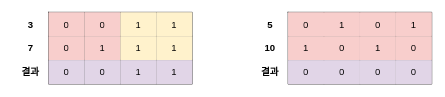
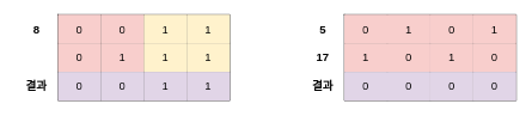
  <mxCell id="0" />
  <mxCell id="1" parent="0" />
  <mxCell id="2" value="" style="shape=table;startSize=0;container=1;collapsible=0;childLayout=tableLayout;fontSize=16;" vertex="1" parent="1"><mxGeometry x="80" y="20" width="240" height="120" as="geometry" /></mxCell>
  <mxCell id="3" value="" style="shape=tableRow;horizontal=0;startSize=0;swimlaneHead=0;swimlaneBody=0;strokeColor=inherit;top=0;left=0;bottom=0;right=0;collapsible=0;dropTarget=0;fillColor=none;points=[[0,0.5],[1,0.5]];portConstraint=eastwest;fontSize=16;" vertex="1" parent="2"><mxGeometry width="240" height="40" as="geometry" /></mxCell>
  <mxCell id="4" value="0" style="shape=partialRectangle;html=1;whiteSpace=wrap;connectable=0;strokeColor=#b85450;overflow=hidden;fillColor=#f8cecc;top=0;left=0;bottom=0;right=0;pointerEvents=1;fontSize=16;" vertex="1" parent="3"><mxGeometry width="60" height="40" as="geometry"><mxRectangle width="60" height="40" as="alternateBounds" /></mxGeometry></mxCell>
  <mxCell id="5" value="0" style="shape=partialRectangle;html=1;whiteSpace=wrap;connectable=0;strokeColor=#b85450;overflow=hidden;fillColor=#f8cecc;top=0;left=0;bottom=0;right=0;pointerEvents=1;fontSize=16;" vertex="1" parent="3"><mxGeometry x="60" width="60" height="40" as="geometry"><mxRectangle width="60" height="40" as="alternateBounds" /></mxGeometry></mxCell>
  <mxCell id="6" value="1" style="shape=partialRectangle;html=1;whiteSpace=wrap;connectable=0;strokeColor=#d6b656;overflow=hidden;fillColor=#fff2cc;top=0;left=0;bottom=0;right=0;pointerEvents=1;fontSize=16;" vertex="1" parent="3"><mxGeometry x="120" width="60" height="40" as="geometry"><mxRectangle width="60" height="40" as="alternateBounds" /></mxGeometry></mxCell>
  <mxCell id="7" value="1" style="shape=partialRectangle;html=1;whiteSpace=wrap;connectable=0;strokeColor=#d6b656;overflow=hidden;fillColor=#fff2cc;top=0;left=0;bottom=0;right=0;pointerEvents=1;fontSize=16;" vertex="1" parent="3"><mxGeometry x="180" width="60" height="40" as="geometry"><mxRectangle width="60" height="40" as="alternateBounds" /></mxGeometry></mxCell>
  <mxCell id="8" value="" style="shape=tableRow;horizontal=0;startSize=0;swimlaneHead=0;swimlaneBody=0;strokeColor=inherit;top=0;left=0;bottom=0;right=0;collapsible=0;dropTarget=0;fillColor=none;points=[[0,0.5],[1,0.5]];portConstraint=eastwest;fontSize=16;" vertex="1" parent="2"><mxGeometry y="40" width="240" height="40" as="geometry" /></mxCell>
  <mxCell id="9" value="0" style="shape=partialRectangle;html=1;whiteSpace=wrap;connectable=0;strokeColor=#b85450;overflow=hidden;fillColor=#f8cecc;top=0;left=0;bottom=0;right=0;pointerEvents=1;fontSize=16;" vertex="1" parent="8"><mxGeometry width="60" height="40" as="geometry"><mxRectangle width="60" height="40" as="alternateBounds" /></mxGeometry></mxCell>
  <mxCell id="10" value="1" style="shape=partialRectangle;html=1;whiteSpace=wrap;connectable=0;strokeColor=#b85450;overflow=hidden;fillColor=#f8cecc;top=0;left=0;bottom=0;right=0;pointerEvents=1;fontSize=16;" vertex="1" parent="8"><mxGeometry x="60" width="60" height="40" as="geometry"><mxRectangle width="60" height="40" as="alternateBounds" /></mxGeometry></mxCell>
  <mxCell id="11" value="1" style="shape=partialRectangle;html=1;whiteSpace=wrap;connectable=0;strokeColor=#d6b656;overflow=hidden;fillColor=#fff2cc;top=0;left=0;bottom=0;right=0;pointerEvents=1;fontSize=16;" vertex="1" parent="8"><mxGeometry x="120" width="60" height="40" as="geometry"><mxRectangle width="60" height="40" as="alternateBounds" /></mxGeometry></mxCell>
  <mxCell id="12" value="1" style="shape=partialRectangle;html=1;whiteSpace=wrap;connectable=0;strokeColor=#d6b656;overflow=hidden;fillColor=#fff2cc;top=0;left=0;bottom=0;right=0;pointerEvents=1;fontSize=16;" vertex="1" parent="8"><mxGeometry x="180" width="60" height="40" as="geometry"><mxRectangle width="60" height="40" as="alternateBounds" /></mxGeometry></mxCell>
  <mxCell id="13" style="shape=tableRow;horizontal=0;startSize=0;swimlaneHead=0;swimlaneBody=0;strokeColor=inherit;top=0;left=0;bottom=0;right=0;collapsible=0;dropTarget=0;fillColor=none;points=[[0,0.5],[1,0.5]];portConstraint=eastwest;fontSize=16;" vertex="1" parent="2"><mxGeometry y="80" width="240" height="40" as="geometry" /></mxCell>
  <mxCell id="14" value="0" style="shape=partialRectangle;html=1;whiteSpace=wrap;connectable=0;strokeColor=#9673a6;overflow=hidden;fillColor=#e1d5e7;top=0;left=0;bottom=0;right=0;pointerEvents=1;fontSize=16;" vertex="1" parent="13"><mxGeometry width="60" height="40" as="geometry"><mxRectangle width="60" height="40" as="alternateBounds" /></mxGeometry></mxCell>
  <mxCell id="15" value="0" style="shape=partialRectangle;html=1;whiteSpace=wrap;connectable=0;strokeColor=#9673a6;overflow=hidden;fillColor=#e1d5e7;top=0;left=0;bottom=0;right=0;pointerEvents=1;fontSize=16;" vertex="1" parent="13"><mxGeometry x="60" width="60" height="40" as="geometry"><mxRectangle width="60" height="40" as="alternateBounds" /></mxGeometry></mxCell>
  <mxCell id="16" value="1" style="shape=partialRectangle;html=1;whiteSpace=wrap;connectable=0;strokeColor=#9673a6;overflow=hidden;fillColor=#e1d5e7;top=0;left=0;bottom=0;right=0;pointerEvents=1;fontSize=16;" vertex="1" parent="13"><mxGeometry x="120" width="60" height="40" as="geometry"><mxRectangle width="60" height="40" as="alternateBounds" /></mxGeometry></mxCell>
  <mxCell id="17" value="1" style="shape=partialRectangle;html=1;whiteSpace=wrap;connectable=0;strokeColor=#9673a6;overflow=hidden;fillColor=#e1d5e7;top=0;left=0;bottom=0;right=0;pointerEvents=1;fontSize=16;" vertex="1" parent="13"><mxGeometry x="180" width="60" height="40" as="geometry"><mxRectangle width="60" height="40" as="alternateBounds" /></mxGeometry></mxCell>
- <mxCell id="18" value="&lt;font style=&quot;font-size: 16px;&quot;&gt;&lt;b&gt;3&lt;/b&gt;&lt;/font&gt;" style="text;html=1;strokeColor=none;fillColor=none;align=center;verticalAlign=middle;whiteSpace=wrap;rounded=0;" vertex="1" parent="1"><mxGeometry x="20" y="20" width="60" height="40" as="geometry" /></mxCell>
- <mxCell id="19" value="&lt;font style=&quot;font-size: 16px;&quot;&gt;&lt;b&gt;7&lt;/b&gt;&lt;/font&gt;" style="text;html=1;strokeColor=none;fillColor=none;align=center;verticalAlign=middle;whiteSpace=wrap;rounded=0;" vertex="1" parent="1"><mxGeometry x="20" y="60" width="60" height="40" as="geometry" /></mxCell>
+ <mxCell id="18" value="&lt;font style=&quot;font-size: 16px;&quot;&gt;&lt;b&gt;8&lt;/b&gt;&lt;/font&gt;" style="text;html=1;strokeColor=none;fillColor=none;align=center;verticalAlign=middle;whiteSpace=wrap;rounded=0;" vertex="1" parent="1"><mxGeometry x="20" y="20" width="60" height="40" as="geometry" /></mxCell>
  <mxCell id="20" value="&lt;font style=&quot;font-size: 16px;&quot;&gt;&lt;b&gt;결과&lt;/b&gt;&lt;/font&gt;" style="text;html=1;strokeColor=none;fillColor=none;align=center;verticalAlign=middle;whiteSpace=wrap;rounded=0;" vertex="1" parent="1"><mxGeometry x="20" y="100" width="60" height="40" as="geometry" /></mxCell>
  <mxCell id="21" value="" style="shape=table;startSize=0;container=1;collapsible=0;childLayout=tableLayout;fontSize=16;" vertex="1" parent="1"><mxGeometry x="480" y="20" width="240" height="120" as="geometry" /></mxCell>
  <mxCell id="22" value="" style="shape=tableRow;horizontal=0;startSize=0;swimlaneHead=0;swimlaneBody=0;strokeColor=inherit;top=0;left=0;bottom=0;right=0;collapsible=0;dropTarget=0;fillColor=none;points=[[0,0.5],[1,0.5]];portConstraint=eastwest;fontSize=16;" vertex="1" parent="21"><mxGeometry width="240" height="40" as="geometry" /></mxCell>
  <mxCell id="23" value="0" style="shape=partialRectangle;html=1;whiteSpace=wrap;connectable=0;strokeColor=#b85450;overflow=hidden;fillColor=#f8cecc;top=0;left=0;bottom=0;right=0;pointerEvents=1;fontSize=16;" vertex="1" parent="22"><mxGeometry width="60" height="40" as="geometry"><mxRectangle width="60" height="40" as="alternateBounds" /></mxGeometry></mxCell>
  <mxCell id="24" value="1&lt;br&gt;" style="shape=partialRectangle;html=1;whiteSpace=wrap;connectable=0;strokeColor=#b85450;overflow=hidden;fillColor=#f8cecc;top=0;left=0;bottom=0;right=0;pointerEvents=1;fontSize=16;" vertex="1" parent="22"><mxGeometry x="60" width="60" height="40" as="geometry"><mxRectangle width="60" height="40" as="alternateBounds" /></mxGeometry></mxCell>
  <mxCell id="25" value="0" style="shape=partialRectangle;html=1;whiteSpace=wrap;connectable=0;overflow=hidden;top=0;left=0;bottom=0;right=0;pointerEvents=1;fontSize=16;fillColor=#f8cecc;strokeColor=#b85450;" vertex="1" parent="22"><mxGeometry x="120" width="60" height="40" as="geometry"><mxRectangle width="60" height="40" as="alternateBounds" /></mxGeometry></mxCell>
  <mxCell id="26" value="1" style="shape=partialRectangle;html=1;whiteSpace=wrap;connectable=0;overflow=hidden;top=0;left=0;bottom=0;right=0;pointerEvents=1;fontSize=16;fillColor=#f8cecc;strokeColor=#b85450;" vertex="1" parent="22"><mxGeometry x="180" width="60" height="40" as="geometry"><mxRectangle width="60" height="40" as="alternateBounds" /></mxGeometry></mxCell>
  <mxCell id="27" value="" style="shape=tableRow;horizontal=0;startSize=0;swimlaneHead=0;swimlaneBody=0;strokeColor=inherit;top=0;left=0;bottom=0;right=0;collapsible=0;dropTarget=0;fillColor=none;points=[[0,0.5],[1,0.5]];portConstraint=eastwest;fontSize=16;" vertex="1" parent="21"><mxGeometry y="40" width="240" height="40" as="geometry" /></mxCell>
  <mxCell id="28" value="1" style="shape=partialRectangle;html=1;whiteSpace=wrap;connectable=0;strokeColor=#b85450;overflow=hidden;fillColor=#f8cecc;top=0;left=0;bottom=0;right=0;pointerEvents=1;fontSize=16;" vertex="1" parent="27"><mxGeometry width="60" height="40" as="geometry"><mxRectangle width="60" height="40" as="alternateBounds" /></mxGeometry></mxCell>
  <mxCell id="29" value="0" style="shape=partialRectangle;html=1;whiteSpace=wrap;connectable=0;strokeColor=#b85450;overflow=hidden;fillColor=#f8cecc;top=0;left=0;bottom=0;right=0;pointerEvents=1;fontSize=16;" vertex="1" parent="27"><mxGeometry x="60" width="60" height="40" as="geometry"><mxRectangle width="60" height="40" as="alternateBounds" /></mxGeometry></mxCell>
  <mxCell id="30" value="1" style="shape=partialRectangle;html=1;whiteSpace=wrap;connectable=0;overflow=hidden;top=0;left=0;bottom=0;right=0;pointerEvents=1;fontSize=16;fillColor=#f8cecc;strokeColor=#b85450;" vertex="1" parent="27"><mxGeometry x="120" width="60" height="40" as="geometry"><mxRectangle width="60" height="40" as="alternateBounds" /></mxGeometry></mxCell>
  <mxCell id="31" value="0" style="shape=partialRectangle;html=1;whiteSpace=wrap;connectable=0;overflow=hidden;top=0;left=0;bottom=0;right=0;pointerEvents=1;fontSize=16;fillColor=#f8cecc;strokeColor=#b85450;" vertex="1" parent="27"><mxGeometry x="180" width="60" height="40" as="geometry"><mxRectangle width="60" height="40" as="alternateBounds" /></mxGeometry></mxCell>
  <mxCell id="32" style="shape=tableRow;horizontal=0;startSize=0;swimlaneHead=0;swimlaneBody=0;strokeColor=inherit;top=0;left=0;bottom=0;right=0;collapsible=0;dropTarget=0;fillColor=none;points=[[0,0.5],[1,0.5]];portConstraint=eastwest;fontSize=16;" vertex="1" parent="21"><mxGeometry y="80" width="240" height="40" as="geometry" /></mxCell>
  <mxCell id="33" value="0" style="shape=partialRectangle;html=1;whiteSpace=wrap;connectable=0;overflow=hidden;top=0;left=0;bottom=0;right=0;pointerEvents=1;fontSize=16;fillColor=#e1d5e7;strokeColor=#9673a6;" vertex="1" parent="32"><mxGeometry width="60" height="40" as="geometry"><mxRectangle width="60" height="40" as="alternateBounds" /></mxGeometry></mxCell>
  <mxCell id="34" value="0" style="shape=partialRectangle;html=1;whiteSpace=wrap;connectable=0;overflow=hidden;top=0;left=0;bottom=0;right=0;pointerEvents=1;fontSize=16;fillColor=#e1d5e7;strokeColor=#9673a6;" vertex="1" parent="32"><mxGeometry x="60" width="60" height="40" as="geometry"><mxRectangle width="60" height="40" as="alternateBounds" /></mxGeometry></mxCell>
  <mxCell id="35" value="0" style="shape=partialRectangle;html=1;whiteSpace=wrap;connectable=0;overflow=hidden;top=0;left=0;bottom=0;right=0;pointerEvents=1;fontSize=16;fillColor=#e1d5e7;strokeColor=#9673a6;" vertex="1" parent="32"><mxGeometry x="120" width="60" height="40" as="geometry"><mxRectangle width="60" height="40" as="alternateBounds" /></mxGeometry></mxCell>
  <mxCell id="36" value="0" style="shape=partialRectangle;html=1;whiteSpace=wrap;connectable=0;overflow=hidden;top=0;left=0;bottom=0;right=0;pointerEvents=1;fontSize=16;fillColor=#e1d5e7;strokeColor=#9673a6;" vertex="1" parent="32"><mxGeometry x="180" width="60" height="40" as="geometry"><mxRectangle width="60" height="40" as="alternateBounds" /></mxGeometry></mxCell>
  <mxCell id="37" value="" style="group" vertex="1" connectable="0" parent="1"><mxGeometry x="420" y="20" width="60" height="120" as="geometry" /></mxCell>
  <mxCell id="38" value="&lt;font style=&quot;font-size: 16px;&quot;&gt;&lt;b&gt;5&lt;/b&gt;&lt;/font&gt;" style="text;html=1;strokeColor=none;fillColor=none;align=center;verticalAlign=middle;whiteSpace=wrap;rounded=0;" vertex="1" parent="37"><mxGeometry width="60" height="40" as="geometry" /></mxCell>
- <mxCell id="39" value="&lt;font style=&quot;font-size: 16px;&quot;&gt;&lt;b&gt;10&lt;/b&gt;&lt;/font&gt;" style="text;html=1;strokeColor=none;fillColor=none;align=center;verticalAlign=middle;whiteSpace=wrap;rounded=0;" vertex="1" parent="37"><mxGeometry y="40" width="60" height="40" as="geometry" /></mxCell>
+ <mxCell id="39" value="&lt;font style=&quot;font-size: 16px;&quot;&gt;&lt;b&gt;17&lt;/b&gt;&lt;/font&gt;" style="text;html=1;strokeColor=none;fillColor=none;align=center;verticalAlign=middle;whiteSpace=wrap;rounded=0;" vertex="1" parent="37"><mxGeometry y="40" width="60" height="40" as="geometry" /></mxCell>
  <mxCell id="40" value="&lt;font style=&quot;font-size: 16px;&quot;&gt;&lt;b&gt;결과&lt;/b&gt;&lt;/font&gt;" style="text;html=1;strokeColor=none;fillColor=none;align=center;verticalAlign=middle;whiteSpace=wrap;rounded=0;" vertex="1" parent="37"><mxGeometry y="80" width="60" height="40" as="geometry" /></mxCell>
